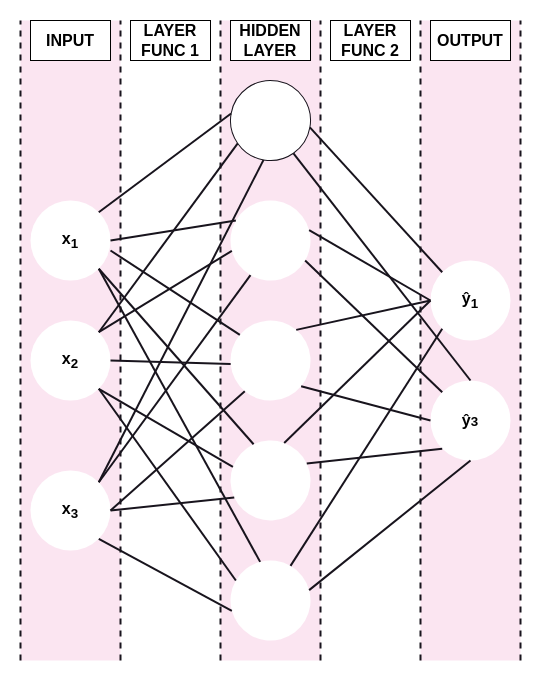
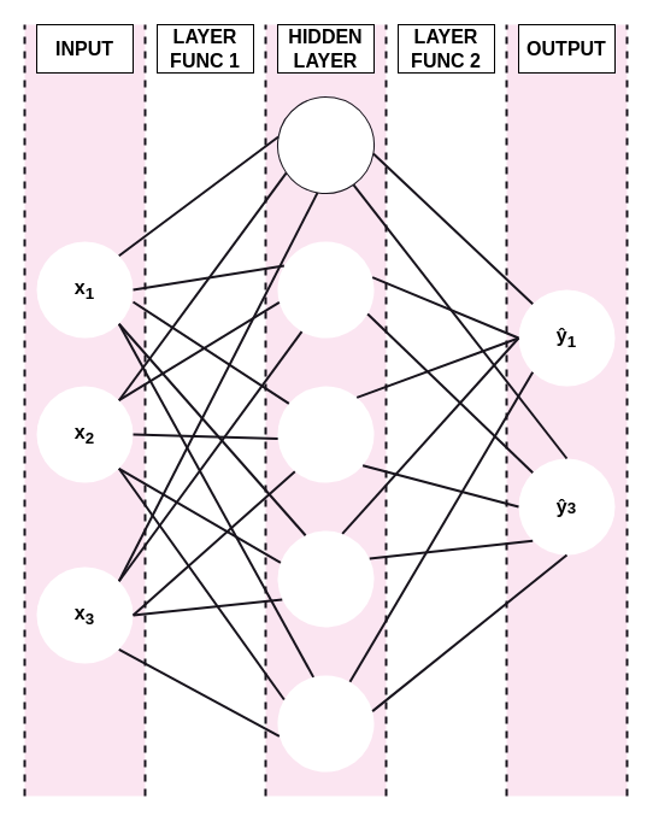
  <mxCell id="0" />
  <mxCell id="1" parent="0" />
  <mxCell id="2" value="" style="rounded=0;whiteSpace=wrap;html=1;fillColor=#d80073;fontColor=#ffffff;strokeColor=none;opacity=10;" vertex="1" parent="1"><mxGeometry x="220" y="20" width="100" height="640" as="geometry" /></mxCell>
  <mxCell id="3" value="" style="rounded=0;whiteSpace=wrap;html=1;fillColor=#d80073;fontColor=#ffffff;strokeColor=none;opacity=10;fillStyle=solid;" vertex="1" parent="1"><mxGeometry x="420" y="20" width="100" height="640" as="geometry" /></mxCell>
  <mxCell id="4" value="" style="rounded=0;whiteSpace=wrap;html=1;fillColor=#d80073;fontColor=#ffffff;strokeColor=none;opacity=10;" vertex="1" parent="1"><mxGeometry x="20" y="20" width="100" height="640" as="geometry" /></mxCell>
  <mxCell id="5" value="" style="ellipse;whiteSpace=wrap;html=1;aspect=fixed;rotation=10;strokeColor=#18141D;" vertex="1" parent="1"><mxGeometry x="230" y="80" width="80" height="80" as="geometry" /></mxCell>
  <mxCell id="6" value="" style="ellipse;whiteSpace=wrap;html=1;aspect=fixed;rotation=30;fillStyle=solid;strokeColor=none;" vertex="1" parent="1"><mxGeometry x="230" y="200" width="80" height="80" as="geometry" /></mxCell>
  <mxCell id="7" value="" style="ellipse;whiteSpace=wrap;html=1;aspect=fixed;rotation=-5;fillStyle=solid;strokeColor=none;" vertex="1" parent="1"><mxGeometry x="230" y="320" width="80" height="80" as="geometry" /></mxCell>
  <mxCell id="8" value="" style="ellipse;whiteSpace=wrap;html=1;aspect=fixed;rotation=20;fillStyle=solid;strokeColor=none;" vertex="1" parent="1"><mxGeometry x="230" y="440" width="80" height="80" as="geometry" /></mxCell>
  <mxCell id="9" value="" style="ellipse;whiteSpace=wrap;html=1;aspect=fixed;rotation=-15;fillStyle=solid;strokeColor=none;" vertex="1" parent="1"><mxGeometry x="230" y="560" width="80" height="80" as="geometry" /></mxCell>
  <mxCell id="10" value="&lt;b style=&quot;font-size: 16px;&quot;&gt;x&lt;sub&gt;1&lt;/sub&gt;&lt;/b&gt;" style="ellipse;whiteSpace=wrap;html=1;aspect=fixed;rotation=0;fillStyle=solid;strokeColor=none;" vertex="1" parent="1"><mxGeometry x="30" y="200" width="80" height="80" as="geometry" /></mxCell>
  <mxCell id="11" value="&lt;b style=&quot;font-size: 16px;&quot;&gt;x&lt;sub&gt;2&lt;/sub&gt;&lt;/b&gt;" style="ellipse;whiteSpace=wrap;html=1;aspect=fixed;fillStyle=solid;strokeColor=none;" vertex="1" parent="1"><mxGeometry x="30" y="320" width="80" height="80" as="geometry" /></mxCell>
  <mxCell id="12" value="&lt;b style=&quot;font-size: 16px;&quot;&gt;x&lt;sub&gt;3&lt;/sub&gt;&lt;/b&gt;" style="ellipse;whiteSpace=wrap;html=1;aspect=fixed;fillStyle=solid;strokeColor=none;" vertex="1" parent="1"><mxGeometry x="30" y="470" width="80" height="80" as="geometry" /></mxCell>
- <mxCell id="13" value="&lt;font style=&quot;font-size: 16px;&quot;&gt;&lt;b&gt;ŷ&lt;sub&gt;1&lt;/sub&gt;&lt;/b&gt;&lt;/font&gt;" style="ellipse;whiteSpace=wrap;html=1;aspect=fixed;fillStyle=solid;strokeColor=none;" vertex="1" parent="1"><mxGeometry x="430" y="260" width="80" height="80" as="geometry" /></mxCell>
+ <mxCell id="13" value="&lt;font style=&quot;font-size: 16px;&quot;&gt;&lt;b&gt;ŷ&lt;sub&gt;1&lt;/sub&gt;&lt;/b&gt;&lt;/font&gt;" style="ellipse;whiteSpace=wrap;html=1;aspect=fixed;fillStyle=solid;strokeColor=none;" vertex="1" parent="1"><mxGeometry x="430" y="240" width="80" height="80" as="geometry" /></mxCell>
  <mxCell id="14" value="&lt;b style=&quot;font-size: 16px;&quot;&gt;ŷ&lt;/b&gt;&lt;b style=&quot;font-size: 13.333px;&quot;&gt;3&lt;/b&gt;" style="ellipse;whiteSpace=wrap;html=1;aspect=fixed;fillStyle=solid;strokeColor=none;" vertex="1" parent="1"><mxGeometry x="430" y="380" width="80" height="80" as="geometry" /></mxCell>
  <mxCell id="15" value="" style="endArrow=none;html=1;rounded=0;exitX=1;exitY=0;exitDx=0;exitDy=0;entryX=0;entryY=0.5;entryDx=0;entryDy=0;strokeWidth=2;strokeColor=#18141D;" edge="1" parent="1" source="10" target="5"><mxGeometry width="50" height="50" relative="1" as="geometry"><mxPoint x="260" y="360" as="sourcePoint" /><mxPoint x="310" y="310" as="targetPoint" /></mxGeometry></mxCell>
  <mxCell id="16" value="" style="endArrow=none;html=1;rounded=0;exitX=1;exitY=0.5;exitDx=0;exitDy=0;strokeWidth=2;entryX=0;entryY=0.5;entryDx=0;entryDy=0;strokeColor=#18141D;" edge="1" parent="1" source="10" target="6"><mxGeometry width="50" height="50" relative="1" as="geometry"><mxPoint x="115" y="230" as="sourcePoint" /><mxPoint x="244" y="147" as="targetPoint" /></mxGeometry></mxCell>
  <mxCell id="17" value="" style="endArrow=none;html=1;rounded=0;strokeWidth=2;entryX=0;entryY=0;entryDx=0;entryDy=0;strokeColor=#18141D;" edge="1" parent="1" target="7"><mxGeometry width="50" height="50" relative="1" as="geometry"><mxPoint x="110" y="250" as="sourcePoint" /><mxPoint x="240" y="252" as="targetPoint" /></mxGeometry></mxCell>
  <mxCell id="18" value="" style="endArrow=none;html=1;rounded=0;strokeWidth=2;exitX=1;exitY=1;exitDx=0;exitDy=0;entryX=0;entryY=0;entryDx=0;entryDy=0;strokeColor=#18141D;" edge="1" parent="1" source="10" target="8"><mxGeometry width="50" height="50" relative="1" as="geometry"><mxPoint x="103" y="261" as="sourcePoint" /><mxPoint x="250" y="262" as="targetPoint" /></mxGeometry></mxCell>
  <mxCell id="19" value="" style="endArrow=none;html=1;rounded=0;exitX=1;exitY=1;exitDx=0;exitDy=0;strokeWidth=2;entryX=0.5;entryY=0;entryDx=0;entryDy=0;strokeColor=#18141D;" edge="1" parent="1" source="10" target="9"><mxGeometry width="50" height="50" relative="1" as="geometry"><mxPoint x="139" y="280" as="sourcePoint" /><mxPoint x="260" y="272" as="targetPoint" /></mxGeometry></mxCell>
  <mxCell id="20" value="" style="endArrow=none;html=1;rounded=0;exitX=1;exitY=0;exitDx=0;exitDy=0;strokeWidth=2;entryX=0;entryY=1;entryDx=0;entryDy=0;strokeColor=#18141D;" edge="1" parent="1" source="11" target="5"><mxGeometry width="50" height="50" relative="1" as="geometry"><mxPoint x="149" y="290" as="sourcePoint" /><mxPoint x="270" y="282" as="targetPoint" /></mxGeometry></mxCell>
  <mxCell id="21" value="" style="endArrow=none;html=1;rounded=0;exitX=1;exitY=0;exitDx=0;exitDy=0;strokeWidth=2;entryX=0;entryY=1;entryDx=0;entryDy=0;strokeColor=#18141D;" edge="1" parent="1" source="11" target="6"><mxGeometry width="50" height="50" relative="1" as="geometry"><mxPoint x="159" y="300" as="sourcePoint" /><mxPoint x="280" y="292" as="targetPoint" /></mxGeometry></mxCell>
  <mxCell id="22" value="" style="endArrow=none;html=1;rounded=0;exitX=1;exitY=0.5;exitDx=0;exitDy=0;strokeWidth=2;entryX=0;entryY=0.5;entryDx=0;entryDy=0;strokeColor=#18141D;" edge="1" parent="1" source="11" target="7"><mxGeometry width="50" height="50" relative="1" as="geometry"><mxPoint x="169" y="310" as="sourcePoint" /><mxPoint x="290" y="302" as="targetPoint" /></mxGeometry></mxCell>
  <mxCell id="23" value="" style="endArrow=none;html=1;rounded=0;exitX=1;exitY=1;exitDx=0;exitDy=0;strokeWidth=2;entryX=0;entryY=0.5;entryDx=0;entryDy=0;strokeColor=#18141D;" edge="1" parent="1" source="11" target="8"><mxGeometry width="50" height="50" relative="1" as="geometry"><mxPoint x="179" y="320" as="sourcePoint" /><mxPoint x="300" y="312" as="targetPoint" /></mxGeometry></mxCell>
  <mxCell id="24" value="" style="endArrow=none;html=1;rounded=0;exitX=1;exitY=1;exitDx=0;exitDy=0;strokeWidth=2;entryX=0;entryY=0;entryDx=0;entryDy=0;strokeColor=#18141D;" edge="1" parent="1" source="11" target="9"><mxGeometry width="50" height="50" relative="1" as="geometry"><mxPoint x="189" y="330" as="sourcePoint" /><mxPoint x="310" y="322" as="targetPoint" /></mxGeometry></mxCell>
  <mxCell id="25" value="" style="endArrow=none;html=1;rounded=0;exitX=1;exitY=0;exitDx=0;exitDy=0;strokeWidth=2;entryX=0.5;entryY=1;entryDx=0;entryDy=0;strokeColor=#18141D;" edge="1" parent="1" source="12" target="5"><mxGeometry width="50" height="50" relative="1" as="geometry"><mxPoint x="199" y="340" as="sourcePoint" /><mxPoint x="320" y="332" as="targetPoint" /></mxGeometry></mxCell>
  <mxCell id="26" value="" style="endArrow=none;html=1;rounded=0;exitX=1;exitY=0;exitDx=0;exitDy=0;strokeWidth=2;entryX=0.5;entryY=1;entryDx=0;entryDy=0;strokeColor=#18141D;" edge="1" parent="1" source="12" target="6"><mxGeometry width="50" height="50" relative="1" as="geometry"><mxPoint x="209" y="350" as="sourcePoint" /><mxPoint x="330" y="342" as="targetPoint" /></mxGeometry></mxCell>
  <mxCell id="27" value="" style="endArrow=none;html=1;rounded=0;exitX=1;exitY=0.5;exitDx=0;exitDy=0;strokeWidth=2;entryX=0;entryY=1;entryDx=0;entryDy=0;strokeColor=#18141D;" edge="1" parent="1" source="12" target="7"><mxGeometry width="50" height="50" relative="1" as="geometry"><mxPoint x="219" y="360" as="sourcePoint" /><mxPoint x="340" y="352" as="targetPoint" /></mxGeometry></mxCell>
  <mxCell id="28" value="" style="endArrow=none;html=1;rounded=0;exitX=1;exitY=1;exitDx=0;exitDy=0;strokeWidth=2;entryX=0;entryY=0.5;entryDx=0;entryDy=0;strokeColor=#18141D;" edge="1" parent="1" source="12" target="9"><mxGeometry width="50" height="50" relative="1" as="geometry"><mxPoint x="229" y="370" as="sourcePoint" /><mxPoint x="350" y="362" as="targetPoint" /></mxGeometry></mxCell>
  <mxCell id="29" value="" style="endArrow=none;html=1;rounded=0;exitX=1;exitY=0.5;exitDx=0;exitDy=0;strokeWidth=2;entryX=0;entryY=1;entryDx=0;entryDy=0;strokeColor=#18141D;" edge="1" parent="1" source="12" target="8"><mxGeometry width="50" height="50" relative="1" as="geometry"><mxPoint x="239" y="380" as="sourcePoint" /><mxPoint x="360" y="372" as="targetPoint" /></mxGeometry></mxCell>
  <mxCell id="30" value="" style="endArrow=none;html=1;rounded=0;exitX=1;exitY=0.5;exitDx=0;exitDy=0;strokeWidth=2;entryX=0;entryY=0;entryDx=0;entryDy=0;strokeColor=#18141D;" edge="1" parent="1" source="5" target="13"><mxGeometry width="50" height="50" relative="1" as="geometry"><mxPoint x="249" y="390" as="sourcePoint" /><mxPoint x="370" y="382" as="targetPoint" /></mxGeometry></mxCell>
  <mxCell id="31" value="" style="endArrow=none;html=1;rounded=0;exitX=1;exitY=1;exitDx=0;exitDy=0;strokeWidth=2;entryX=0.5;entryY=0;entryDx=0;entryDy=0;strokeColor=#18141D;" edge="1" parent="1" source="5" target="14"><mxGeometry width="50" height="50" relative="1" as="geometry"><mxPoint x="259" y="400" as="sourcePoint" /><mxPoint x="380" y="392" as="targetPoint" /></mxGeometry></mxCell>
  <mxCell id="32" value="" style="endArrow=none;html=1;rounded=0;exitX=1;exitY=0;exitDx=0;exitDy=0;strokeWidth=2;entryX=0;entryY=0.5;entryDx=0;entryDy=0;strokeColor=#18141D;" edge="1" parent="1" source="6" target="13"><mxGeometry width="50" height="50" relative="1" as="geometry"><mxPoint x="269" y="410" as="sourcePoint" /><mxPoint x="390" y="402" as="targetPoint" /></mxGeometry></mxCell>
  <mxCell id="33" value="" style="endArrow=none;html=1;rounded=0;exitX=1;exitY=0.5;exitDx=0;exitDy=0;strokeWidth=2;entryX=0;entryY=0;entryDx=0;entryDy=0;strokeColor=#18141D;" edge="1" parent="1" source="6" target="14"><mxGeometry width="50" height="50" relative="1" as="geometry"><mxPoint x="279" y="420" as="sourcePoint" /><mxPoint x="400" y="412" as="targetPoint" /></mxGeometry></mxCell>
  <mxCell id="34" value="" style="endArrow=none;html=1;rounded=0;exitX=1;exitY=0;exitDx=0;exitDy=0;strokeWidth=2;entryX=0;entryY=0.5;entryDx=0;entryDy=0;strokeColor=#18141D;" edge="1" parent="1" source="7" target="13"><mxGeometry width="50" height="50" relative="1" as="geometry"><mxPoint x="289" y="430" as="sourcePoint" /><mxPoint x="410" y="422" as="targetPoint" /></mxGeometry></mxCell>
  <mxCell id="35" value="" style="endArrow=none;html=1;rounded=0;exitX=1;exitY=1;exitDx=0;exitDy=0;strokeWidth=2;entryX=0;entryY=0.5;entryDx=0;entryDy=0;strokeColor=#18141D;" edge="1" parent="1" source="7" target="14"><mxGeometry width="50" height="50" relative="1" as="geometry"><mxPoint x="299" y="440" as="sourcePoint" /><mxPoint x="420" y="432" as="targetPoint" /></mxGeometry></mxCell>
  <mxCell id="36" value="" style="endArrow=none;html=1;rounded=0;exitX=0.5;exitY=0;exitDx=0;exitDy=0;strokeWidth=2;entryX=0;entryY=0.5;entryDx=0;entryDy=0;strokeColor=#18141D;" edge="1" parent="1" source="8" target="13"><mxGeometry width="50" height="50" relative="1" as="geometry"><mxPoint x="309" y="450" as="sourcePoint" /><mxPoint x="430" y="442" as="targetPoint" /></mxGeometry></mxCell>
  <mxCell id="37" value="" style="endArrow=none;html=1;rounded=0;exitX=1;exitY=0;exitDx=0;exitDy=0;strokeWidth=2;entryX=0;entryY=1;entryDx=0;entryDy=0;strokeColor=#18141D;" edge="1" parent="1" source="8" target="14"><mxGeometry width="50" height="50" relative="1" as="geometry"><mxPoint x="319" y="460" as="sourcePoint" /><mxPoint x="440" y="452" as="targetPoint" /></mxGeometry></mxCell>
  <mxCell id="38" value="" style="endArrow=none;html=1;rounded=0;exitX=1;exitY=0.5;exitDx=0;exitDy=0;strokeWidth=2;entryX=0.5;entryY=1;entryDx=0;entryDy=0;strokeColor=#18141D;" edge="1" parent="1" source="9" target="14"><mxGeometry width="50" height="50" relative="1" as="geometry"><mxPoint x="329" y="470" as="sourcePoint" /><mxPoint x="450" y="462" as="targetPoint" /></mxGeometry></mxCell>
  <mxCell id="39" value="" style="endArrow=none;html=1;rounded=0;exitX=1;exitY=0;exitDx=0;exitDy=0;strokeWidth=2;entryX=0;entryY=1;entryDx=0;entryDy=0;strokeColor=#18141D;" edge="1" parent="1" source="9" target="13"><mxGeometry width="50" height="50" relative="1" as="geometry"><mxPoint x="339" y="480" as="sourcePoint" /><mxPoint x="460" y="472" as="targetPoint" /></mxGeometry></mxCell>
  <mxCell id="40" value="" style="endArrow=none;dashed=1;html=1;rounded=0;fillColor=#d80073;strokeColor=#18141D;strokeWidth=2;fontStyle=1" edge="1" parent="1"><mxGeometry width="50" height="50" relative="1" as="geometry"><mxPoint x="120" y="660" as="sourcePoint" /><mxPoint x="120" y="20" as="targetPoint" /></mxGeometry></mxCell>
  <mxCell id="41" value="" style="endArrow=none;dashed=1;html=1;rounded=0;fillColor=#d80073;strokeColor=#18141D;strokeWidth=2;fontStyle=1" edge="1" parent="1"><mxGeometry width="50" height="50" relative="1" as="geometry"><mxPoint x="220" y="660" as="sourcePoint" /><mxPoint x="220" y="20" as="targetPoint" /></mxGeometry></mxCell>
  <mxCell id="42" value="" style="endArrow=none;dashed=1;html=1;rounded=0;fillColor=#d80073;strokeColor=#18141D;strokeWidth=2;fontStyle=1" edge="1" parent="1"><mxGeometry width="50" height="50" relative="1" as="geometry"><mxPoint x="320" y="660" as="sourcePoint" /><mxPoint x="320" y="20" as="targetPoint" /></mxGeometry></mxCell>
  <mxCell id="43" value="" style="endArrow=none;dashed=1;html=1;rounded=0;fillColor=#d80073;strokeColor=#18141D;strokeWidth=2;fontStyle=1" edge="1" parent="1"><mxGeometry width="50" height="50" relative="1" as="geometry"><mxPoint x="420" y="660" as="sourcePoint" /><mxPoint x="420" y="20" as="targetPoint" /></mxGeometry></mxCell>
  <mxCell id="44" value="" style="endArrow=none;dashed=1;html=1;rounded=0;fillColor=#d80073;strokeColor=#18141D;strokeWidth=2;fontStyle=1" edge="1" parent="1"><mxGeometry width="50" height="50" relative="1" as="geometry"><mxPoint x="520" y="660" as="sourcePoint" /><mxPoint x="520" y="20" as="targetPoint" /></mxGeometry></mxCell>
  <mxCell id="45" value="" style="endArrow=none;dashed=1;html=1;rounded=0;fillColor=#d80073;strokeColor=#18141D;strokeWidth=2;fontStyle=1" edge="1" parent="1"><mxGeometry width="50" height="50" relative="1" as="geometry"><mxPoint x="20" y="660" as="sourcePoint" /><mxPoint x="20" y="20" as="targetPoint" /></mxGeometry></mxCell>
  <mxCell id="46" value="&lt;font style=&quot;font-size: 16px;&quot;&gt;&lt;b&gt;INPUT&lt;/b&gt;&lt;/font&gt;" style="rounded=0;whiteSpace=wrap;html=1;fillStyle=solid;" vertex="1" parent="1"><mxGeometry x="30" y="20" width="80" height="40" as="geometry" /></mxCell>
  <mxCell id="47" value="&lt;font style=&quot;font-size: 16px;&quot;&gt;&lt;b&gt;HIDDEN LAYER&lt;/b&gt;&lt;/font&gt;" style="rounded=0;whiteSpace=wrap;html=1;fillStyle=solid;" vertex="1" parent="1"><mxGeometry x="230" y="20" width="80" height="40" as="geometry" /></mxCell>
  <mxCell id="48" value="&lt;font style=&quot;font-size: 16px;&quot;&gt;&lt;b&gt;OUTPUT&lt;/b&gt;&lt;/font&gt;" style="rounded=0;whiteSpace=wrap;html=1;glass=0;shadow=0;fillStyle=solid;" vertex="1" parent="1"><mxGeometry x="430" y="20" width="80" height="40" as="geometry" /></mxCell>
  <mxCell id="49" value="&lt;font style=&quot;font-size: 16px;&quot;&gt;&lt;b&gt;LAYER FUNC 1&lt;/b&gt;&lt;/font&gt;" style="rounded=0;whiteSpace=wrap;html=1;fillStyle=solid;" vertex="1" parent="1"><mxGeometry x="130" y="20" width="80" height="40" as="geometry" /></mxCell>
  <mxCell id="50" value="&lt;font style=&quot;font-size: 16px;&quot;&gt;&lt;b&gt;LAYER FUNC 2&lt;/b&gt;&lt;/font&gt;" style="rounded=0;whiteSpace=wrap;html=1;fillStyle=solid;" vertex="1" parent="1"><mxGeometry x="330" y="20" width="80" height="40" as="geometry" /></mxCell>
